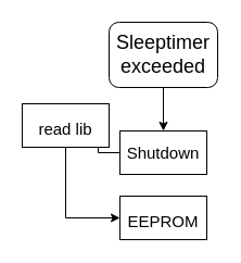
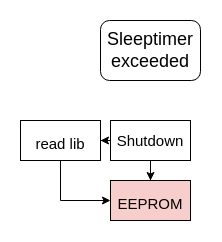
  <mxCell id="0" />
  <mxCell id="1" parent="0" />
- <mxCell id="2" style="edgeStyle=orthogonalEdgeStyle;rounded=0;orthogonalLoop=1;jettySize=auto;html=1;exitX=0.5;exitY=1;exitDx=0;exitDy=0;entryX=0.5;entryY=0;entryDx=0;entryDy=0;fontSize=10;" edge="1" parent="1" source="3" target="6"><mxGeometry relative="1" as="geometry" /></mxCell>
  <mxCell id="3" value="&lt;span style=&quot;color: rgb(0 , 0 , 0) ; font-family: &amp;#34;helvetica&amp;#34; ; font-size: 18px ; font-style: normal ; font-weight: 400 ; letter-spacing: normal ; text-align: center ; text-indent: 0px ; text-transform: none ; word-spacing: 0px ; display: inline ; float: none&quot;&gt;Sleeptimer&lt;/span&gt;&lt;br style=&quot;color: rgb(0 , 0 , 0) ; font-family: &amp;#34;helvetica&amp;#34; ; font-size: 18px ; font-style: normal ; font-weight: 400 ; letter-spacing: normal ; text-align: center ; text-indent: 0px ; text-transform: none ; word-spacing: 0px&quot;&gt;&lt;span style=&quot;color: rgb(0 , 0 , 0) ; font-family: &amp;#34;helvetica&amp;#34; ; font-size: 18px ; font-style: normal ; font-weight: 400 ; letter-spacing: normal ; text-align: center ; text-indent: 0px ; text-transform: none ; word-spacing: 0px ; display: inline ; float: none&quot;&gt;exceeded&lt;/span&gt;" style="rounded=1;whiteSpace=wrap;html=1;fontSize=18;" vertex="1" parent="1"><mxGeometry x="100" y="20" width="100" height="60" as="geometry" /></mxCell>
+ <mxCell id="4" style="edgeStyle=orthogonalEdgeStyle;rounded=0;orthogonalLoop=1;jettySize=auto;html=1;exitX=0.5;exitY=1;exitDx=0;exitDy=0;fontSize=15;" edge="1" parent="1" source="6" target="7"><mxGeometry relative="1" as="geometry" /></mxCell>
  <mxCell id="5" style="edgeStyle=orthogonalEdgeStyle;rounded=0;orthogonalLoop=1;jettySize=auto;html=1;exitX=0;exitY=0.5;exitDx=0;exitDy=0;fontSize=15;" edge="1" parent="1" source="6" target="9"><mxGeometry relative="1" as="geometry" /></mxCell>
  <mxCell id="6" value="&lt;font style=&quot;font-size: 15px&quot;&gt;Shutdown&lt;/font&gt;" style="rounded=0;whiteSpace=wrap;html=1;fontSize=10;" vertex="1" parent="1"><mxGeometry x="110" y="120" width="80" height="40" as="geometry" /></mxCell>
- <mxCell id="7" value="&lt;font style=&quot;font-size: 15px&quot;&gt;EEPROM&lt;/font&gt;" style="rounded=0;whiteSpace=wrap;html=1;fontSize=27;" vertex="1" parent="1"><mxGeometry x="110" y="180" width="80" height="40" as="geometry" /></mxCell>
+ <mxCell id="7" value="&lt;font style=&quot;font-size: 15px&quot;&gt;EEPROM&lt;/font&gt;" style="rounded=0;whiteSpace=wrap;html=1;fontSize=27;fillColor=#f8cecc;" vertex="1" parent="1"><mxGeometry x="110" y="180" width="80" height="40" as="geometry" /></mxCell>
  <mxCell id="8" style="edgeStyle=orthogonalEdgeStyle;rounded=0;orthogonalLoop=1;jettySize=auto;html=1;exitX=0.5;exitY=1;exitDx=0;exitDy=0;entryX=0;entryY=0.5;entryDx=0;entryDy=0;fontSize=15;" edge="1" parent="1" source="9" target="7"><mxGeometry relative="1" as="geometry" /></mxCell>
- <mxCell id="9" value="&lt;font style=&quot;font-size: 15px&quot;&gt;read lib&lt;/font&gt;" style="rounded=0;whiteSpace=wrap;html=1;fontSize=27;" vertex="1" parent="1"><mxGeometry x="20" y="95" width="80" height="40" as="geometry" /></mxCell>
+ <mxCell id="9" value="&lt;font style=&quot;font-size: 15px&quot;&gt;read lib&lt;/font&gt;" style="rounded=0;whiteSpace=wrap;html=1;fontSize=27;" vertex="1" parent="1"><mxGeometry x="20" y="120" width="80" height="40" as="geometry" /></mxCell>
